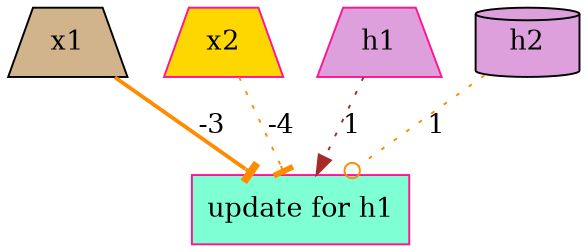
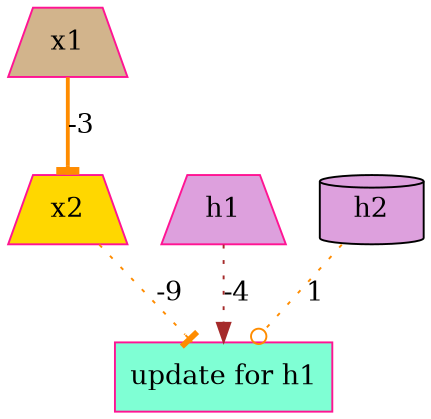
  digraph {
    node [color=deeppink fillcolor=plum shape=trapezium style=filled]
    edge [arrowhead=tee color=darkorange style=dotted]
    n1 [fillcolor=aquamarine label="update for h1" shape=box]
-   x1 [color=black fillcolor=tan]
+   x1 [fillcolor=tan]
    x2 [fillcolor=gold]
    h1
    h2 [color=black shape=cylinder]
-   x1 -> n1 [label=-3 style=bold]
-   x2 -> n1 [label=-4]
-   h1 -> n1 [arrowhead=normal color=brown label=1]
+   x1 -> x2 [label=-3 style=bold]
+   x2 -> n1 [label=-9]
+   h1 -> n1 [arrowhead=normal color=brown label=-4]
    h2 -> n1 [arrowhead=odot label=1]
  }
